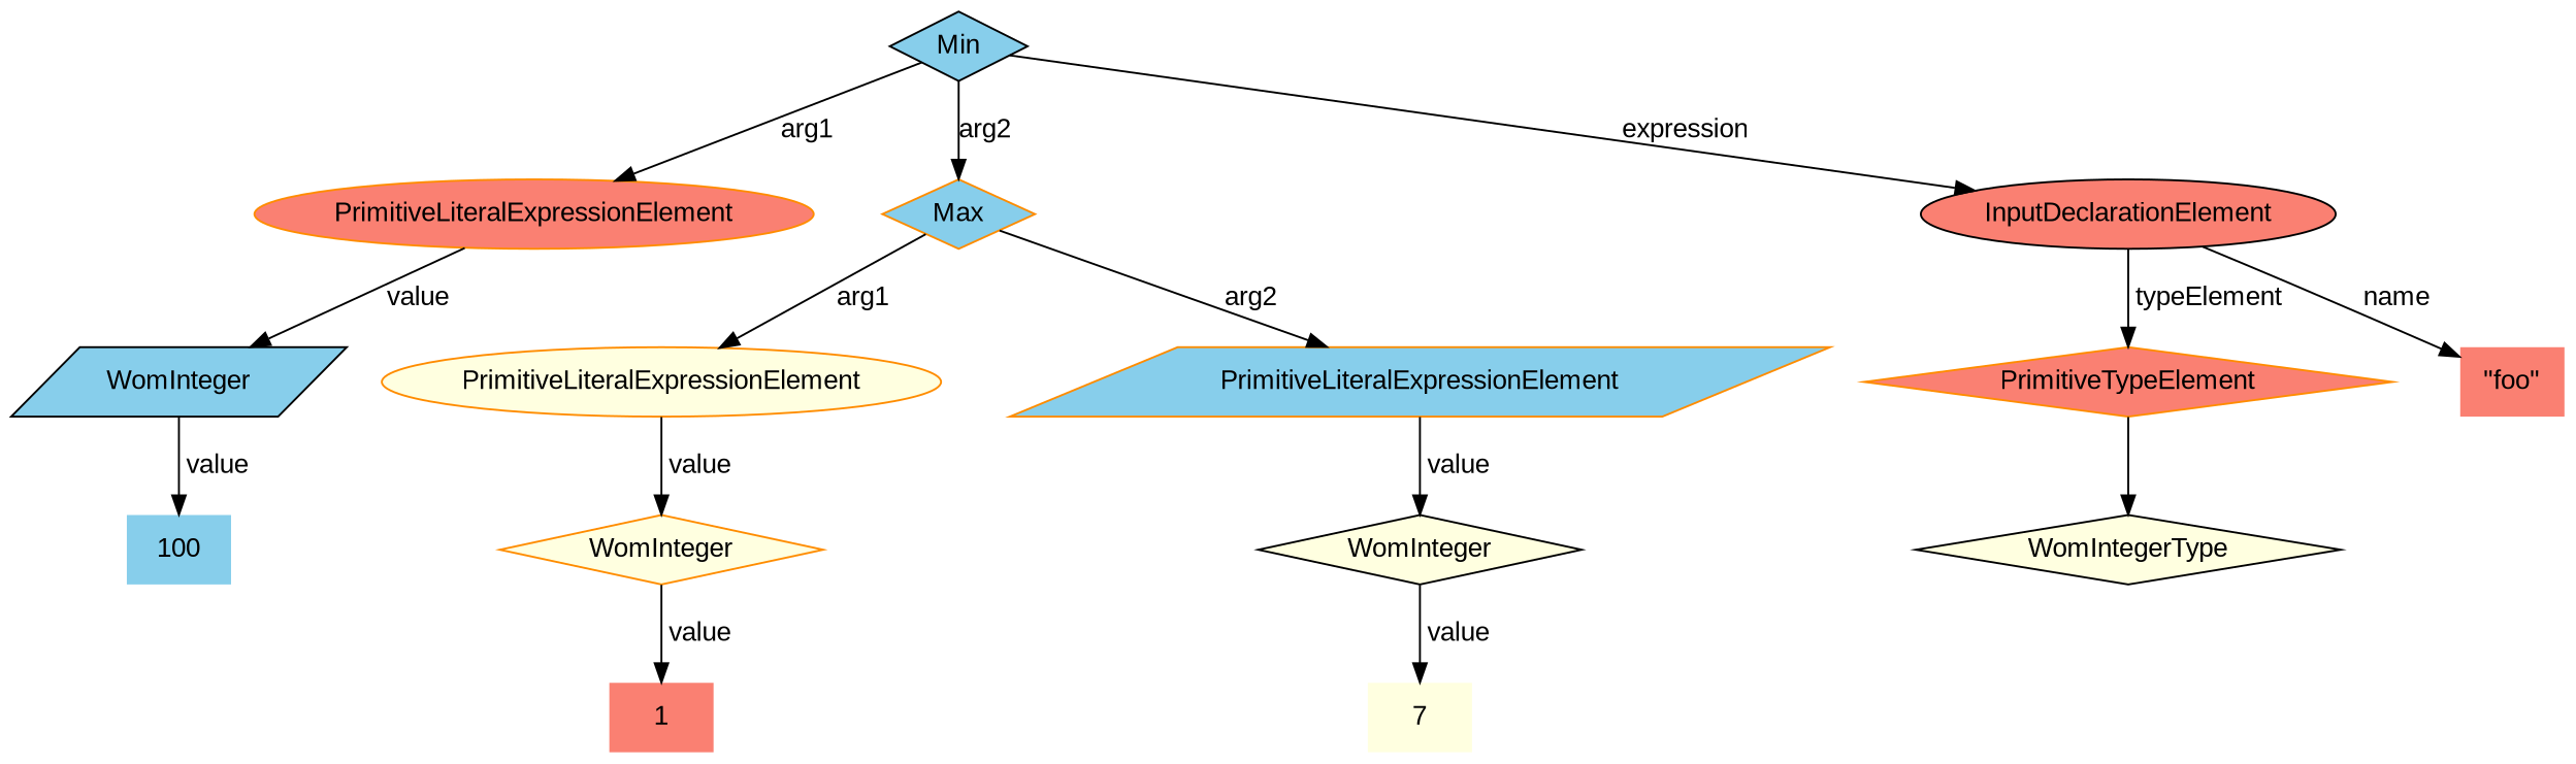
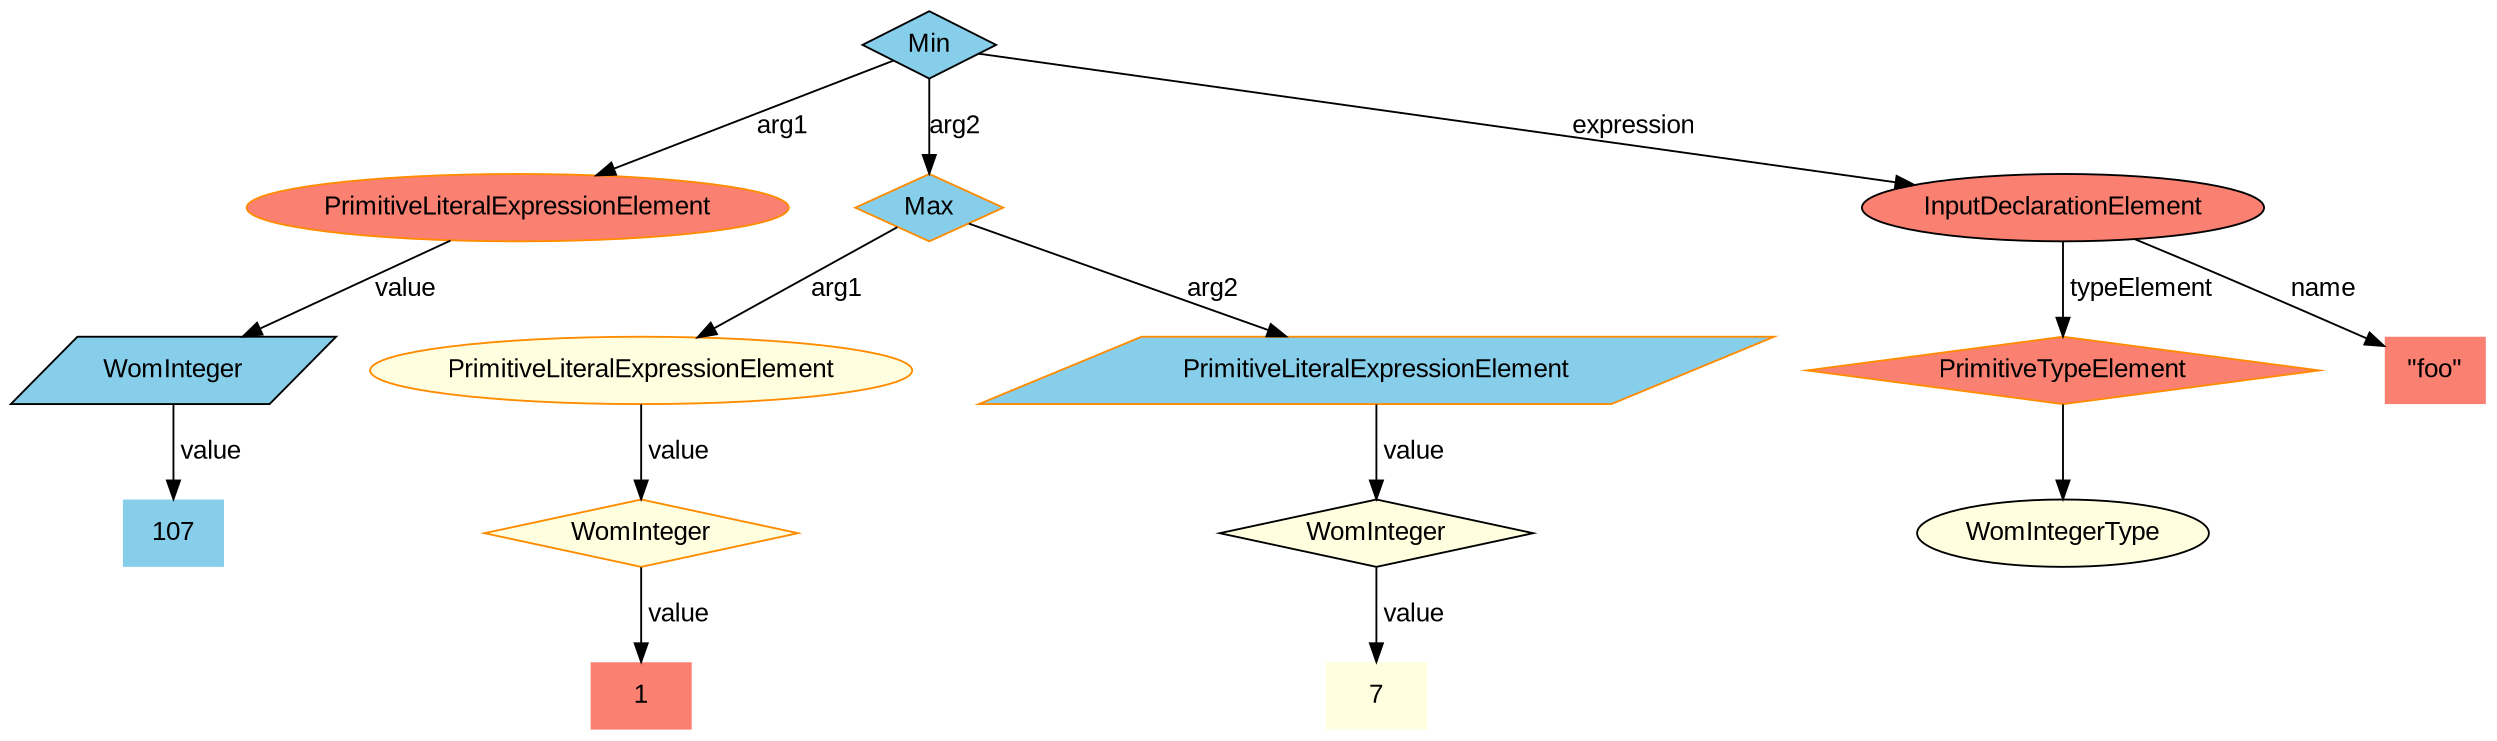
  digraph {
    compound=true
    fontname="Liberation Sans"
    node [color=black fillcolor=skyblue fontname="Liberation Sans" shape=diamond style=filled]
    edge [fontname="Liberation Sans"]
    n1 [color=darkorange label=Max]
    n2 [color=darkorange fillcolor=salmon label=PrimitiveLiteralExpressionElement shape=ellipse]
    n3 [color=darkorange fillcolor=lightyellow label=PrimitiveLiteralExpressionElement shape=ellipse]
    n4 [color=darkorange label=PrimitiveLiteralExpressionElement shape=parallelogram]
    n5 [fillcolor=salmon label="\"foo\"" shape=none]
    n6 [color=darkorange fillcolor=salmon label=PrimitiveTypeElement]
    n7 [label=WomInteger shape=parallelogram]
    n8 [color=darkorange fillcolor=lightyellow label=WomInteger]
    n9 [fillcolor=lightyellow label=WomInteger]
-   n10 [fillcolor=lightyellow label=WomIntegerType]
+   n10 [fillcolor=lightyellow label=WomIntegerType shape=ellipse]
    n11 [fillcolor=salmon label=InputDeclarationElement shape=ellipse]
    n12 [label=Min]
-   n13 [label=100 shape=none]
+   n13 [label=107 shape=none]
    n14 [fillcolor=salmon label=1 shape=none]
    n15 [color=darkorange fillcolor=lightyellow label=7 shape=none]
    subgraph sub_1 {
      rank=same
      n1
      n2
    }
    subgraph sub_2 {
      rank=same
      n3
      n4
    }
    subgraph sub_3 {
      rank=same
      n5
      n6
    }
    n1 -> n3 [label=" arg1"]
    n1 -> n4 [label=" arg2"]
    n2 -> n1 [style=invis]
    n2 -> n7 [label=" value"]
    n3 -> n4 [style=invis]
    n3 -> n8 [label=" value"]
    n4 -> n9 [label=" value"]
    n6 -> n5 [style=invis]
    n6 -> n10
    n7 -> n13 [label=" value"]
    n8 -> n14 [label=" value"]
    n9 -> n15 [label=" value"]
    n11 -> n5 [label=" name"]
    n11 -> n6 [label=" typeElement"]
    n12 -> n1 [label=arg2]
    n12 -> n2 [label=" arg1"]
    n12 -> n11 [label=" expression"]
  }
